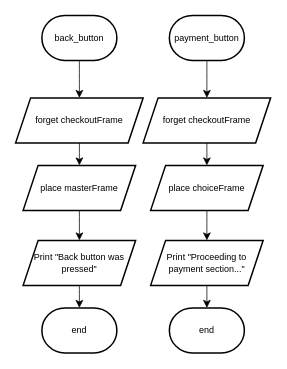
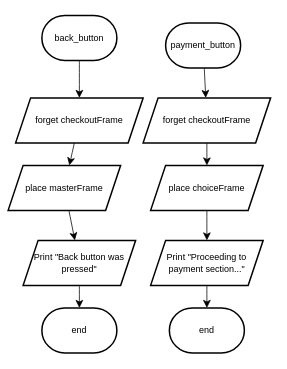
  <mxCell id="0" />
  <mxCell id="1" parent="0" />
  <mxCell id="2" value="" style="edgeStyle=none;curved=1;rounded=0;orthogonalLoop=1;jettySize=auto;html=1;fontSize=12;startSize=8;endSize=8;" edge="1" parent="1" source="3" target="6"><mxGeometry relative="1" as="geometry" /></mxCell>
  <mxCell id="3" value="back_button" style="strokeWidth=2;html=1;shape=mxgraph.flowchart.terminator;whiteSpace=wrap;" vertex="1" parent="1"><mxGeometry x="55" y="20" width="100" height="60" as="geometry" /></mxCell>
  <mxCell id="4" value="end" style="strokeWidth=2;html=1;shape=mxgraph.flowchart.terminator;whiteSpace=wrap;" vertex="1" parent="1"><mxGeometry x="55" y="410" width="100" height="60" as="geometry" /></mxCell>
  <mxCell id="5" value="" style="edgeStyle=none;curved=1;rounded=0;orthogonalLoop=1;jettySize=auto;html=1;fontSize=12;startSize=8;endSize=8;" edge="1" parent="1" source="6" target="8"><mxGeometry relative="1" as="geometry" /></mxCell>
  <mxCell id="6" value="forget checkoutFrame" style="shape=parallelogram;perimeter=parallelogramPerimeter;whiteSpace=wrap;html=1;fixedSize=1;strokeWidth=2;" vertex="1" parent="1"><mxGeometry x="20" y="130" width="170" height="60" as="geometry" /></mxCell>
  <mxCell id="7" value="" style="edgeStyle=none;curved=1;rounded=0;orthogonalLoop=1;jettySize=auto;html=1;fontSize=12;startSize=8;endSize=8;" edge="1" parent="1" source="8" target="10"><mxGeometry relative="1" as="geometry" /></mxCell>
- <mxCell id="8" value="place masterFrame" style="shape=parallelogram;perimeter=parallelogramPerimeter;whiteSpace=wrap;html=1;fixedSize=1;strokeWidth=2;" vertex="1" parent="1"><mxGeometry x="30" y="220" width="150" height="60" as="geometry" /></mxCell>
+ <mxCell id="8" value="place masterFrame" style="shape=parallelogram;perimeter=parallelogramPerimeter;whiteSpace=wrap;html=1;fixedSize=1;strokeWidth=2;" vertex="1" parent="1"><mxGeometry x="10" y="220" width="150" height="60" as="geometry" /></mxCell>
  <mxCell id="9" value="" style="edgeStyle=none;curved=1;rounded=0;orthogonalLoop=1;jettySize=auto;html=1;fontSize=12;startSize=8;endSize=8;" edge="1" parent="1" source="10" target="4"><mxGeometry relative="1" as="geometry" /></mxCell>
  <mxCell id="10" value="Print &quot;Back button was pressed&quot;" style="shape=parallelogram;perimeter=parallelogramPerimeter;whiteSpace=wrap;html=1;fixedSize=1;strokeWidth=2;" vertex="1" parent="1"><mxGeometry x="30" y="320" width="150" height="60" as="geometry" /></mxCell>
  <mxCell id="11" value="" style="edgeStyle=none;curved=1;rounded=0;orthogonalLoop=1;jettySize=auto;html=1;fontSize=12;startSize=8;endSize=8;" edge="1" parent="1" source="12" target="15"><mxGeometry relative="1" as="geometry" /></mxCell>
- <mxCell id="12" value="payment_button" style="strokeWidth=2;html=1;shape=mxgraph.flowchart.terminator;whiteSpace=wrap;" vertex="1" parent="1"><mxGeometry x="225" y="20" width="100" height="60" as="geometry" /></mxCell>
+ <mxCell id="12" value="payment_button" style="strokeWidth=2;html=1;shape=mxgraph.flowchart.terminator;whiteSpace=wrap;" vertex="1" parent="1"><mxGeometry x="220" y="30" width="100" height="60" as="geometry" /></mxCell>
  <mxCell id="13" value="end" style="strokeWidth=2;html=1;shape=mxgraph.flowchart.terminator;whiteSpace=wrap;" vertex="1" parent="1"><mxGeometry x="225" y="410" width="100" height="60" as="geometry" /></mxCell>
  <mxCell id="14" value="" style="edgeStyle=none;curved=1;rounded=0;orthogonalLoop=1;jettySize=auto;html=1;fontSize=12;startSize=8;endSize=8;" edge="1" parent="1" source="15" target="17"><mxGeometry relative="1" as="geometry" /></mxCell>
  <mxCell id="15" value="forget checkoutFrame" style="shape=parallelogram;perimeter=parallelogramPerimeter;whiteSpace=wrap;html=1;fixedSize=1;strokeWidth=2;" vertex="1" parent="1"><mxGeometry x="190" y="130" width="170" height="60" as="geometry" /></mxCell>
  <mxCell id="16" value="" style="edgeStyle=none;curved=1;rounded=0;orthogonalLoop=1;jettySize=auto;html=1;fontSize=12;startSize=8;endSize=8;" edge="1" parent="1" source="17" target="19"><mxGeometry relative="1" as="geometry" /></mxCell>
  <mxCell id="17" value="place choiceFrame" style="shape=parallelogram;perimeter=parallelogramPerimeter;whiteSpace=wrap;html=1;fixedSize=1;strokeWidth=2;" vertex="1" parent="1"><mxGeometry x="200" y="220" width="150" height="60" as="geometry" /></mxCell>
  <mxCell id="18" value="" style="edgeStyle=none;curved=1;rounded=0;orthogonalLoop=1;jettySize=auto;html=1;fontSize=12;startSize=8;endSize=8;" edge="1" parent="1" source="19" target="13"><mxGeometry relative="1" as="geometry" /></mxCell>
  <mxCell id="19" value="Print &quot;Proceeding to payment section...&quot;" style="shape=parallelogram;perimeter=parallelogramPerimeter;whiteSpace=wrap;html=1;fixedSize=1;strokeWidth=2;" vertex="1" parent="1"><mxGeometry x="200" y="320" width="150" height="60" as="geometry" /></mxCell>
